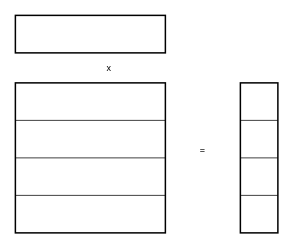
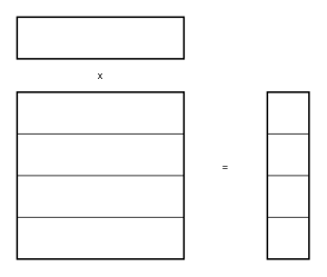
  <mxCell id="0" />
  <mxCell id="1" parent="0" />
  <mxCell id="2" value="" style="whiteSpace=wrap;html=1;aspect=fixed;strokeWidth=2;direction=south;" vertex="1" parent="1"><mxGeometry x="20" y="110" width="200" height="200" as="geometry" /></mxCell>
  <mxCell id="3" value="" style="endArrow=none;html=1;entryX=0.25;entryY=0;entryDx=0;entryDy=0;exitX=0.25;exitY=1;exitDx=0;exitDy=0;" edge="1" parent="1" source="2" target="2"><mxGeometry width="50" height="50" relative="1" as="geometry"><mxPoint x="120" y="270" as="sourcePoint" /><mxPoint x="170" y="220" as="targetPoint" /></mxGeometry></mxCell>
  <mxCell id="4" value="" style="endArrow=none;html=1;entryX=0.5;entryY=0;entryDx=0;entryDy=0;exitX=0.5;exitY=1;exitDx=0;exitDy=0;" edge="1" parent="1" source="2" target="2"><mxGeometry width="50" height="50" relative="1" as="geometry"><mxPoint x="80" y="320" as="sourcePoint" /><mxPoint x="80" y="120" as="targetPoint" /></mxGeometry></mxCell>
  <mxCell id="5" value="" style="endArrow=none;html=1;entryX=0.75;entryY=0;entryDx=0;entryDy=0;exitX=0.75;exitY=1;exitDx=0;exitDy=0;" edge="1" parent="1" source="2" target="2"><mxGeometry width="50" height="50" relative="1" as="geometry"><mxPoint x="90" y="330" as="sourcePoint" /><mxPoint x="90" y="130" as="targetPoint" /></mxGeometry></mxCell>
  <mxCell id="6" value="" style="whiteSpace=wrap;html=1;strokeWidth=2;direction=south;" vertex="1" parent="1"><mxGeometry x="320" y="110" width="50" height="200" as="geometry" /></mxCell>
  <mxCell id="7" value="" style="whiteSpace=wrap;html=1;strokeWidth=2;direction=west;" vertex="1" parent="1"><mxGeometry x="20" y="20" width="200" height="50" as="geometry" /></mxCell>
  <mxCell id="8" value="" style="endArrow=none;html=1;exitX=0.75;exitY=1;exitDx=0;exitDy=0;entryX=0.75;entryY=0;entryDx=0;entryDy=0;" edge="1" parent="1" source="6" target="6"><mxGeometry width="50" height="50" relative="1" as="geometry"><mxPoint x="170" y="80" as="sourcePoint" /><mxPoint x="170" y="30" as="targetPoint" /></mxGeometry></mxCell>
  <mxCell id="9" value="" style="endArrow=none;html=1;entryX=0.5;entryY=0;entryDx=0;entryDy=0;exitX=0.5;exitY=1;exitDx=0;exitDy=0;" edge="1" parent="1" source="6" target="6"><mxGeometry width="50" height="50" relative="1" as="geometry"><mxPoint x="270" y="210" as="sourcePoint" /><mxPoint x="300" y="160" as="targetPoint" /></mxGeometry></mxCell>
  <mxCell id="10" value="" style="endArrow=none;html=1;entryX=0.25;entryY=0;entryDx=0;entryDy=0;exitX=0.25;exitY=1;exitDx=0;exitDy=0;" edge="1" parent="1" source="6" target="6"><mxGeometry width="50" height="50" relative="1" as="geometry"><mxPoint x="480" y="100" as="sourcePoint" /><mxPoint x="530" y="100" as="targetPoint" /></mxGeometry></mxCell>
- <mxCell id="11" value="x" style="text;html=1;strokeColor=none;fillColor=none;align=center;verticalAlign=middle;whiteSpace=wrap;rounded=0;" vertex="1" parent="1"><mxGeometry x="130" y="80" width="30" height="20" as="geometry" /></mxCell>
+ <mxCell id="11" value="x" style="text;html=1;strokeColor=none;fillColor=none;align=center;verticalAlign=middle;whiteSpace=wrap;rounded=0;" vertex="1" parent="1"><mxGeometry x="105" y="80" width="30" height="20" as="geometry" /></mxCell>
  <mxCell id="12" value="=" style="text;html=1;strokeColor=none;fillColor=none;align=center;verticalAlign=middle;whiteSpace=wrap;rounded=0;" vertex="1" parent="1"><mxGeometry x="260" y="190" width="20" height="20" as="geometry" /></mxCell>
